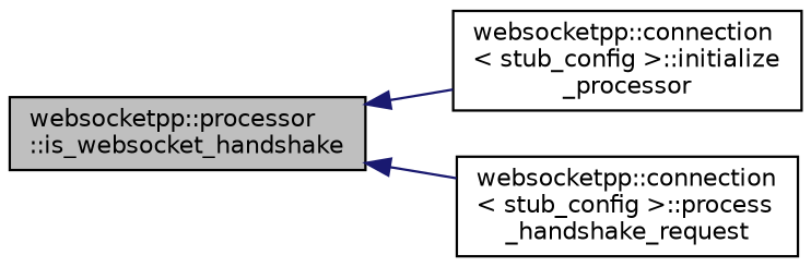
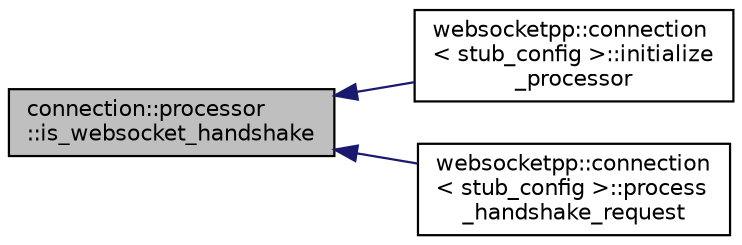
  digraph {
    rankdir=LR
    node [color=black fillcolor=white fontname=Helvetica fontsize=10 shape=record style=filled]
    edge [color=midnightblue dir=back fontname=Helvetica fontsize=10 labelfontname=Helvetica labelfontsize=10 style=solid]
-   n1 [fillcolor=grey75 fontcolor=black height=0.2 label="websocketpp::processor\l::is_websocket_handshake" width=0.4]
+   n1 [fillcolor=grey75 fontcolor=black height=0.2 label="connection::processor\l::is_websocket_handshake" width=0.4]
    n2 [height=0.2 label="websocketpp::connection\l\< stub_config \>::initialize\l_processor" width=0.4]
    n3 [height=0.2 label="websocketpp::connection\l\< stub_config \>::process\l_handshake_request" width=0.4]
    n1 -> n2
    n1 -> n3
  }
